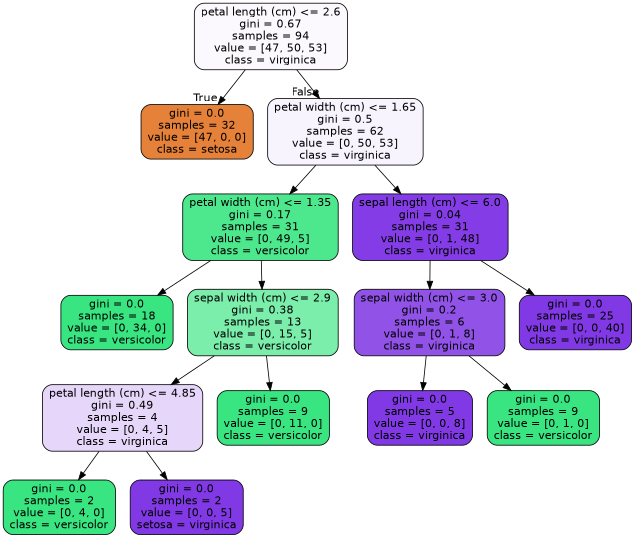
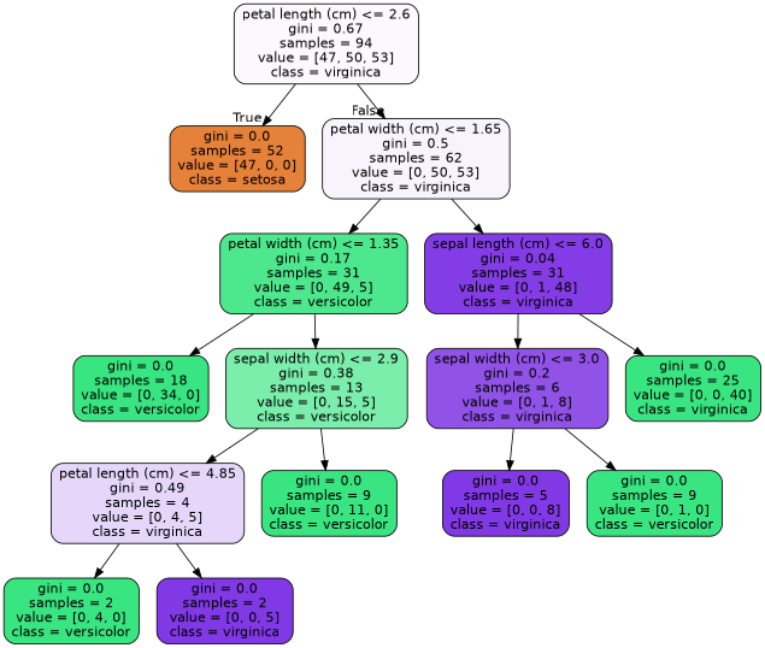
  digraph {
    node [color=black fillcolor="#39e581" fontname=helvetica shape=box style="filled, rounded"]
    edge [fontname=helvetica]
    n1 [fillcolor="#fbf9fe" label="petal length (cm) <= 2.6\ngini = 0.67\nsamples = 94\nvalue = [47, 50, 53]\nclass = virginica"]
-   n2 [fillcolor="#e58139" label="gini = 0.0\nsamples = 32\nvalue = [47, 0, 0]\nclass = setosa"]
+   n2 [fillcolor="#e58139" label="gini = 0.0\nsamples = 52\nvalue = [47, 0, 0]\nclass = setosa"]
    n3 [fillcolor="#f8f4fe" label="petal width (cm) <= 1.65\ngini = 0.5\nsamples = 62\nvalue = [0, 50, 53]\nclass = virginica"]
    n4 [fillcolor="#4de88e" label="petal width (cm) <= 1.35\ngini = 0.17\nsamples = 31\nvalue = [0, 49, 5]\nclass = versicolor"]
    n5 [fillcolor="#843de6" label="sepal length (cm) <= 6.0\ngini = 0.04\nsamples = 31\nvalue = [0, 1, 48]\nclass = virginica"]
    n6 [label="gini = 0.0\nsamples = 18\nvalue = [0, 34, 0]\nclass = versicolor"]
    n7 [fillcolor="#7beeab" label="sepal width (cm) <= 2.9\ngini = 0.38\nsamples = 13\nvalue = [0, 15, 5]\nclass = versicolor"]
    n8 [fillcolor="#9152e8" label="sepal width (cm) <= 3.0\ngini = 0.2\nsamples = 6\nvalue = [0, 1, 8]\nclass = virginica"]
-   n9 [fillcolor="#8139e5" label="gini = 0.0\nsamples = 25\nvalue = [0, 0, 40]\nclass = virginica"]
+   n9 [label="gini = 0.0\nsamples = 25\nvalue = [0, 0, 40]\nclass = virginica"]
    n10 [fillcolor="#e6d7fa" label="petal length (cm) <= 4.85\ngini = 0.49\nsamples = 4\nvalue = [0, 4, 5]\nclass = virginica"]
    n11 [label="gini = 0.0\nsamples = 9\nvalue = [0, 11, 0]\nclass = versicolor"]
    n12 [label="gini = 0.0\nsamples = 2\nvalue = [0, 4, 0]\nclass = versicolor"]
-   n13 [fillcolor="#8139e5" label="gini = 0.0\nsamples = 2\nvalue = [0, 0, 5]\nsetosa = virginica"]
+   n13 [fillcolor="#8139e5" label="gini = 0.0\nsamples = 2\nvalue = [0, 0, 5]\nclass = virginica"]
    n14 [fillcolor="#8139e5" label="gini = 0.0\nsamples = 5\nvalue = [0, 0, 8]\nclass = virginica"]
    n15 [label="gini = 0.0\nsamples = 9\nvalue = [0, 1, 0]\nclass = versicolor"]
    n1 -> n2 [headlabel=True labelangle=45 labeldistance=2.5]
    n1 -> n3 [headlabel=False labelangle=-45 labeldistance=2.5]
    n3 -> n4
    n3 -> n5
    n4 -> n6
    n4 -> n7
    n5 -> n8
    n5 -> n9
    n7 -> n10
    n7 -> n11
    n8 -> n14
    n8 -> n15
    n10 -> n12
    n10 -> n13
  }
